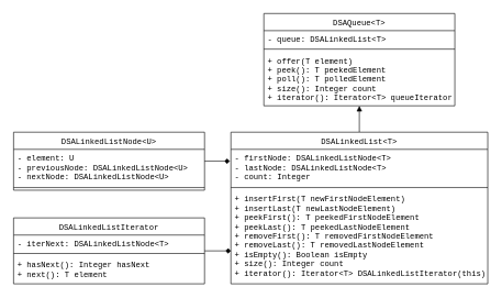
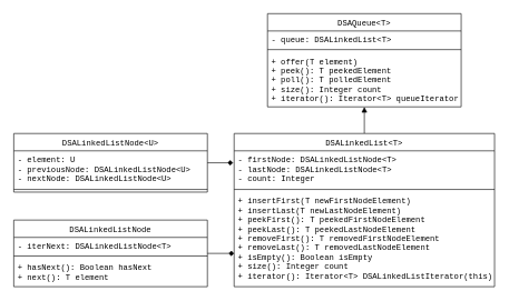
  <mxCell id="0" />
  <mxCell id="1" parent="0" />
  <mxCell id="2" style="edgeStyle=orthogonalEdgeStyle;rounded=0;orthogonalLoop=1;jettySize=auto;html=1;exitX=0.5;exitY=0;exitDx=0;exitDy=0;entryX=0.5;entryY=1;entryDx=0;entryDy=0;entryPerimeter=0;endArrow=block;endFill=1;" edge="1" parent="1" source="9" target="8"><mxGeometry relative="1" as="geometry" /></mxCell>
  <mxCell id="3" style="edgeStyle=orthogonalEdgeStyle;rounded=0;orthogonalLoop=1;jettySize=auto;html=1;entryX=-0.004;entryY=0.333;entryDx=0;entryDy=0;entryPerimeter=0;endArrow=diamond;endFill=1;" edge="1" parent="1" source="13" target="10"><mxGeometry relative="1" as="geometry" /></mxCell>
  <mxCell id="4" style="edgeStyle=orthogonalEdgeStyle;rounded=0;orthogonalLoop=1;jettySize=auto;html=1;entryX=0;entryY=0.648;entryDx=0;entryDy=0;entryPerimeter=0;endArrow=diamond;endFill=1;" edge="1" parent="1" source="16" target="12"><mxGeometry relative="1" as="geometry" /></mxCell>
  <mxCell id="5" value="DSAQueue&lt;T&gt;" style="swimlane;fontStyle=0;align=center;verticalAlign=top;childLayout=stackLayout;horizontal=1;startSize=26;horizontalStack=0;resizeParent=1;resizeParentMax=0;resizeLast=0;collapsible=1;marginBottom=0;fontFamily=Courier;" parent="1" vertex="1"><mxGeometry x="400" y="20" width="290" height="140" as="geometry" /></mxCell>
  <mxCell id="6" value="- queue: DSALinkedList&lt;T&gt;" style="text;strokeColor=none;fillColor=none;align=left;verticalAlign=top;spacingLeft=4;spacingRight=4;overflow=hidden;rotatable=0;points=[[0,0.5],[1,0.5]];portConstraint=eastwest;fontFamily=Courier;" parent="5" vertex="1"><mxGeometry y="26" width="290" height="24" as="geometry" /></mxCell>
  <mxCell id="7" value="" style="line;strokeWidth=1;fillColor=none;align=left;verticalAlign=middle;spacingTop=-1;spacingLeft=3;spacingRight=3;rotatable=0;labelPosition=right;points=[];portConstraint=eastwest;" parent="5" vertex="1"><mxGeometry y="50" width="290" height="8" as="geometry" /></mxCell>
  <mxCell id="8" value="+ offer(T element)&#10;+ peek(): T peekedElement&#10;+ poll(): T polledElement&#10;+ size(): Integer count&#10;+ iterator(): Iterator&lt;T&gt; queueIterator" style="text;strokeColor=none;fillColor=none;align=left;verticalAlign=top;spacingLeft=4;spacingRight=4;overflow=hidden;rotatable=0;points=[[0,0.5],[1,0.5]];portConstraint=eastwest;fontFamily=Courier;" parent="5" vertex="1"><mxGeometry y="58" width="290" height="82" as="geometry" /></mxCell>
  <mxCell id="9" value="DSALinkedList&lt;T&gt;" style="swimlane;fontStyle=0;align=center;verticalAlign=top;childLayout=stackLayout;horizontal=1;startSize=26;horizontalStack=0;resizeParent=1;resizeParentMax=0;resizeLast=0;collapsible=1;marginBottom=0;fontFamily=Courier;" vertex="1" parent="1"><mxGeometry x="350" y="200" width="390" height="230" as="geometry" /></mxCell>
  <mxCell id="10" value="- firstNode: DSALinkedListNode&lt;T&gt;&#10;- lastNode: DSALinkedListNode&lt;T&gt;&#10;- count: Integer" style="text;strokeColor=none;fillColor=none;align=left;verticalAlign=top;spacingLeft=4;spacingRight=4;overflow=hidden;rotatable=0;points=[[0,0.5],[1,0.5]];portConstraint=eastwest;fontFamily=Courier;" vertex="1" parent="9"><mxGeometry y="26" width="390" height="54" as="geometry" /></mxCell>
  <mxCell id="11" value="" style="line;strokeWidth=1;fillColor=none;align=left;verticalAlign=middle;spacingTop=-1;spacingLeft=3;spacingRight=3;rotatable=0;labelPosition=right;points=[];portConstraint=eastwest;" vertex="1" parent="9"><mxGeometry y="80" width="390" height="8" as="geometry" /></mxCell>
  <mxCell id="12" value="+ insertFirst(T newFirstNodeElement)&#10;+ insertLast(T newLastNodeElement)&#10;+ peekFirst(): T peekedFirstNodeElement&#10;+ peekLast(): T peekedLastNodeElement&#10;+ removeFirst(): T removedFirstNodeElement&#10;+ removeLast(): T removedLastNodeElement&#10;+ isEmpty(): Boolean isEmpty&#10;+ size(): Integer count&#10;+ iterator(): Iterator&lt;T&gt; DSALinkedListIterator(this)&#10;" style="text;strokeColor=none;fillColor=none;align=left;verticalAlign=top;spacingLeft=4;spacingRight=4;overflow=hidden;rotatable=0;points=[[0,0.5],[1,0.5]];portConstraint=eastwest;fontFamily=Courier;" vertex="1" parent="9"><mxGeometry y="88" width="390" height="142" as="geometry" /></mxCell>
  <mxCell id="13" value="DSALinkedListNode&lt;U&gt;" style="swimlane;fontStyle=0;align=center;verticalAlign=top;childLayout=stackLayout;horizontal=1;startSize=26;horizontalStack=0;resizeParent=1;resizeParentMax=0;resizeLast=0;collapsible=1;marginBottom=0;fontFamily=Courier;" vertex="1" parent="1"><mxGeometry x="20" y="200" width="290" height="88" as="geometry" /></mxCell>
  <mxCell id="14" value="- element: U&#10;- previousNode: DSALinkedListNode&lt;U&gt;&#10;- nextNode: DSALinkedListNode&lt;U&gt;&#10;" style="text;strokeColor=none;fillColor=none;align=left;verticalAlign=top;spacingLeft=4;spacingRight=4;overflow=hidden;rotatable=0;points=[[0,0.5],[1,0.5]];portConstraint=eastwest;fontFamily=Courier;" vertex="1" parent="13"><mxGeometry y="26" width="290" height="54" as="geometry" /></mxCell>
  <mxCell id="15" value="" style="line;strokeWidth=1;fillColor=none;align=left;verticalAlign=middle;spacingTop=-1;spacingLeft=3;spacingRight=3;rotatable=0;labelPosition=right;points=[];portConstraint=eastwest;" vertex="1" parent="13"><mxGeometry y="80" width="290" height="8" as="geometry" /></mxCell>
- <mxCell id="16" value="DSALinkedListIterator" style="swimlane;fontStyle=0;align=center;verticalAlign=top;childLayout=stackLayout;horizontal=1;startSize=26;horizontalStack=0;resizeParent=1;resizeParentMax=0;resizeLast=0;collapsible=1;marginBottom=0;fontFamily=Courier;" vertex="1" parent="1"><mxGeometry x="20" y="330" width="290" height="100" as="geometry" /></mxCell>
+ <mxCell id="16" value="DSALinkedListNode" style="swimlane;fontStyle=0;align=center;verticalAlign=top;childLayout=stackLayout;horizontal=1;startSize=26;horizontalStack=0;resizeParent=1;resizeParentMax=0;resizeLast=0;collapsible=1;marginBottom=0;fontFamily=Courier;" vertex="1" parent="1"><mxGeometry x="20" y="330" width="290" height="100" as="geometry" /></mxCell>
  <mxCell id="17" value="- iterNext: DSALinkedListNode&lt;T&gt;" style="text;strokeColor=none;fillColor=none;align=left;verticalAlign=top;spacingLeft=4;spacingRight=4;overflow=hidden;rotatable=0;points=[[0,0.5],[1,0.5]];portConstraint=eastwest;fontFamily=Courier;" vertex="1" parent="16"><mxGeometry y="26" width="290" height="24" as="geometry" /></mxCell>
  <mxCell id="18" value="" style="line;strokeWidth=1;fillColor=none;align=left;verticalAlign=middle;spacingTop=-1;spacingLeft=3;spacingRight=3;rotatable=0;labelPosition=right;points=[];portConstraint=eastwest;" vertex="1" parent="16"><mxGeometry y="50" width="290" height="8" as="geometry" /></mxCell>
- <mxCell id="19" value="+ hasNext(): Integer hasNext&#10;+ next(): T element" style="text;strokeColor=none;fillColor=none;align=left;verticalAlign=top;spacingLeft=4;spacingRight=4;overflow=hidden;rotatable=0;points=[[0,0.5],[1,0.5]];portConstraint=eastwest;fontFamily=Courier;" vertex="1" parent="16"><mxGeometry y="58" width="290" height="42" as="geometry" /></mxCell>
+ <mxCell id="19" value="+ hasNext(): Boolean hasNext&#10;+ next(): T element" style="text;strokeColor=none;fillColor=none;align=left;verticalAlign=top;spacingLeft=4;spacingRight=4;overflow=hidden;rotatable=0;points=[[0,0.5],[1,0.5]];portConstraint=eastwest;fontFamily=Courier;" vertex="1" parent="16"><mxGeometry y="58" width="290" height="42" as="geometry" /></mxCell>
